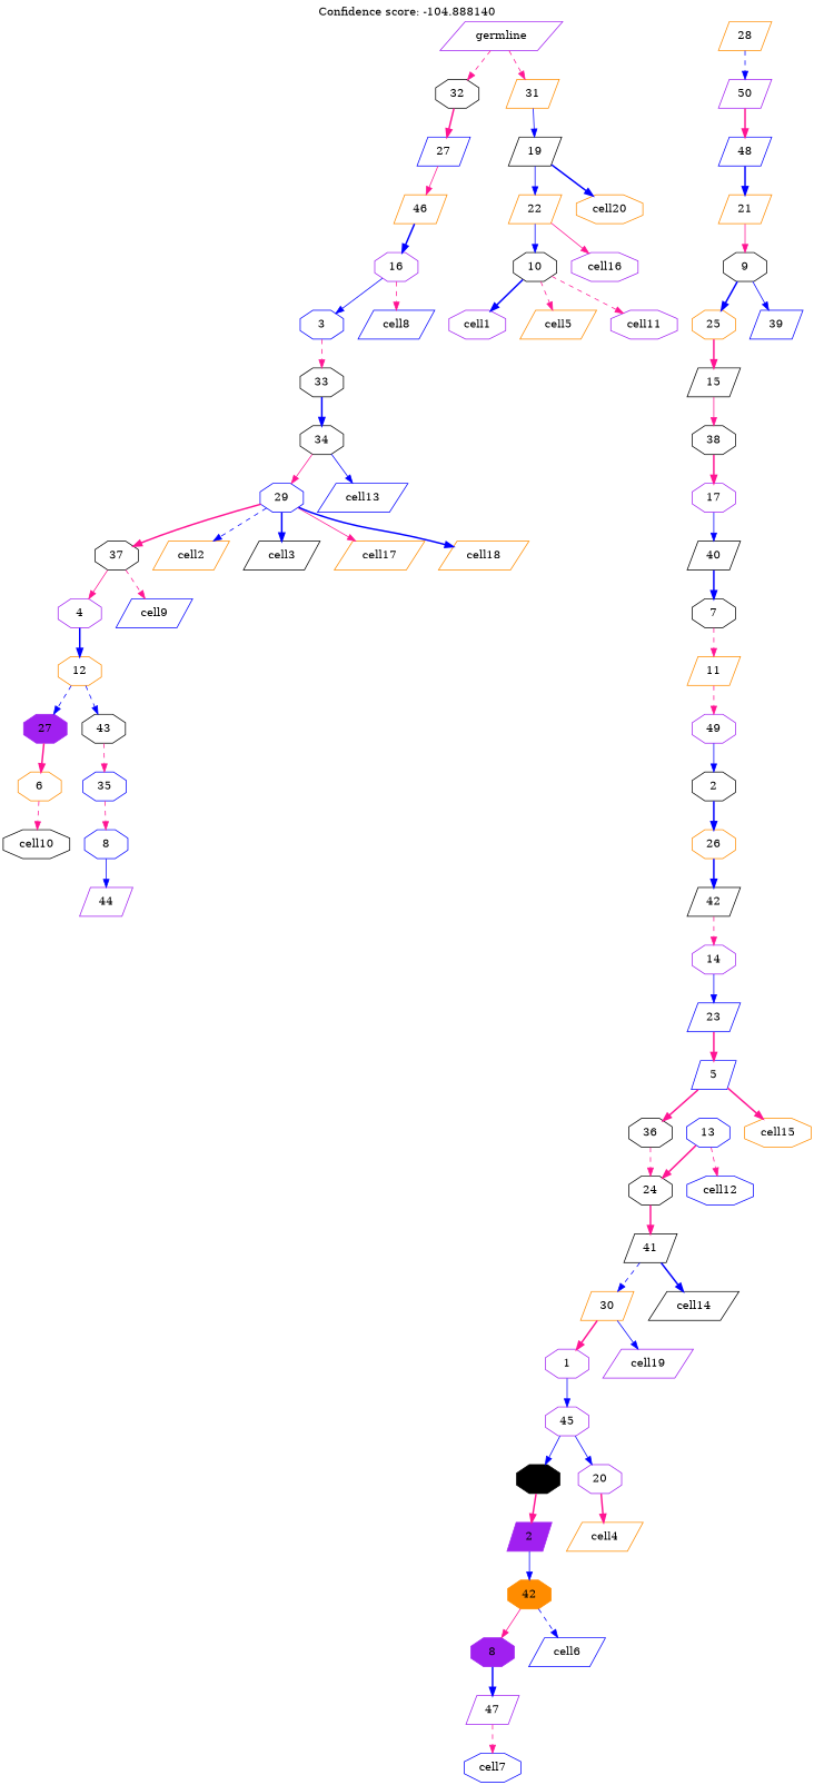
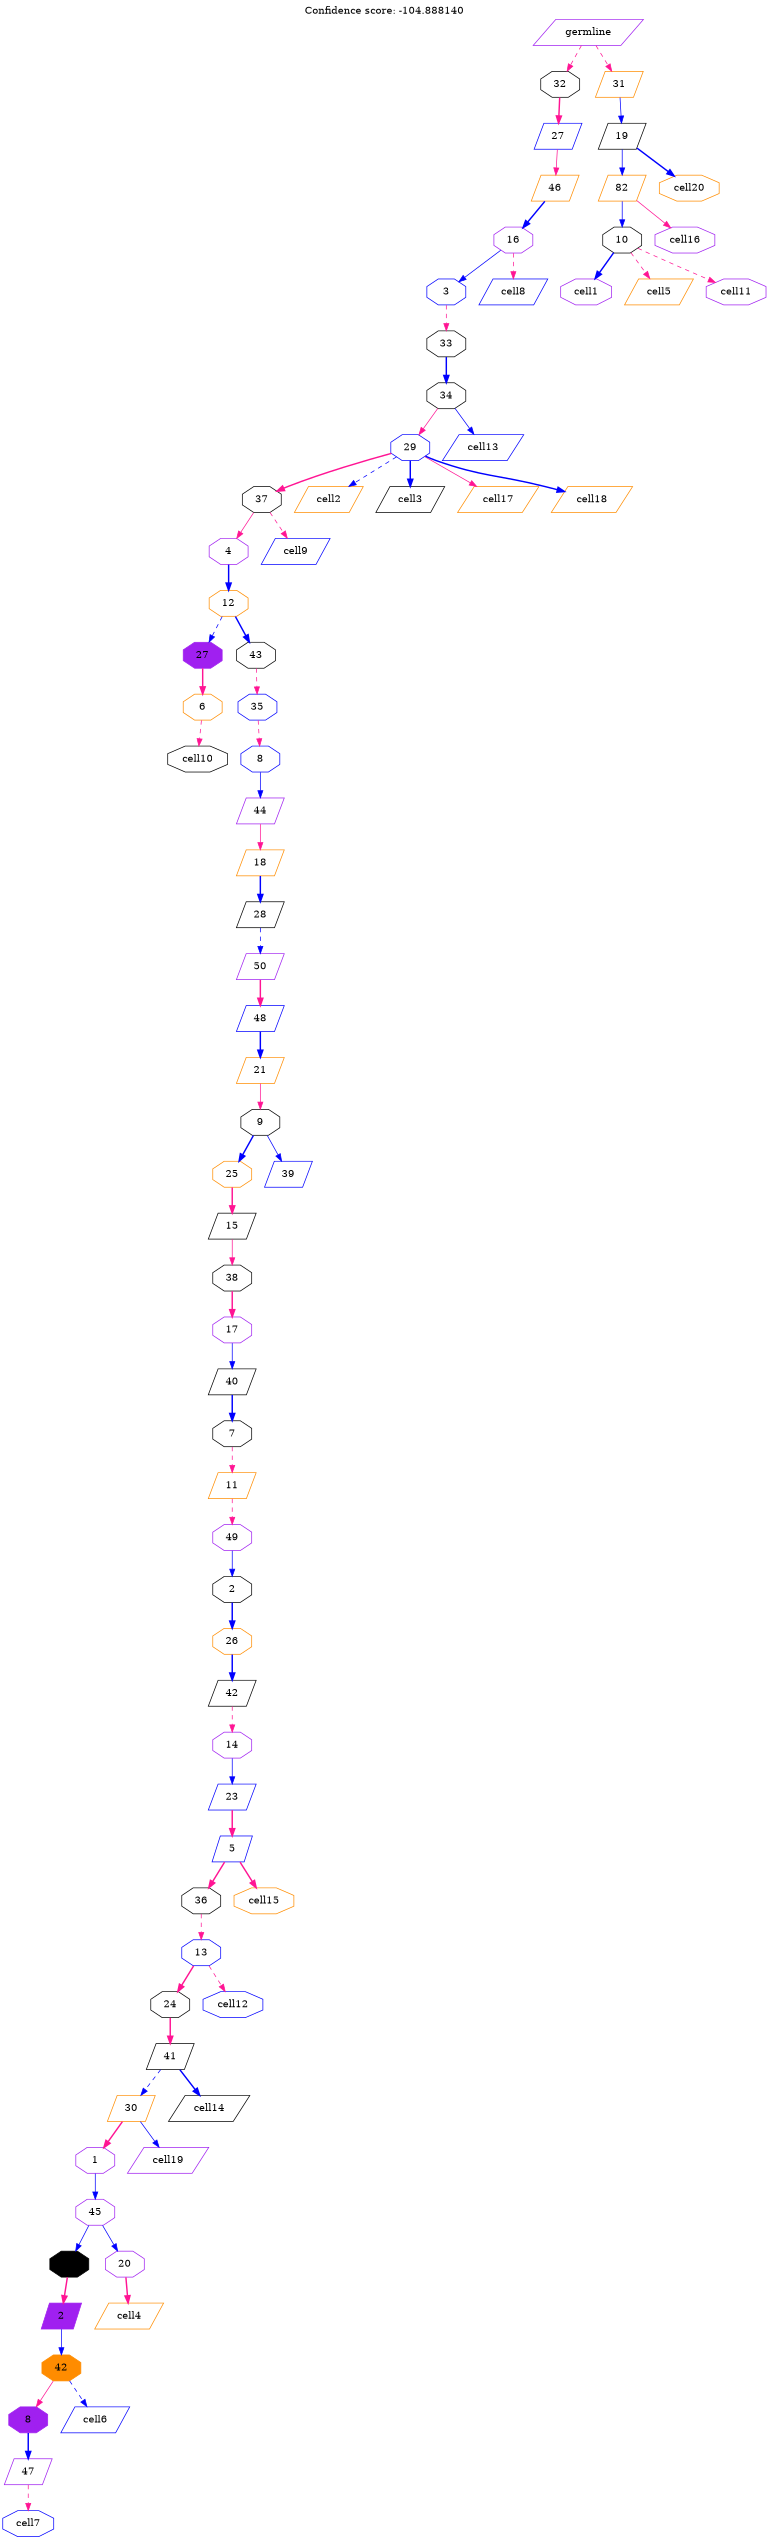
  digraph {
    label="Confidence score: -104.888140"
    labelloc=t
    node [color=black shape=octagon]
    edge [color=deeppink style=bold]
    n1 [color=purple label=27 style=filled]
    n2 [color=darkorange label=6]
    cell10
    n4 [color=purple label=8 style=filled]
    n5 [color=purple label=47 shape=parallelogram]
    cell7 [color=blue]
    n7 [color=darkorange label=42 style=filled]
    cell6 [color=blue shape=parallelogram]
    n9 [color=purple label=2 shape=parallelogram style=filled]
    n10 [label=34 style=filled]
    n11 [color=purple label=45]
    n12 [color=purple label=20]
    cell4 [color=darkorange shape=parallelogram]
    n14 [color=purple label=1]
    n15 [color=darkorange label=30 shape=parallelogram]
    cell19 [color=purple shape=parallelogram]
    n17 [label=41 shape=parallelogram]
    cell14 [shape=parallelogram]
    n19 [label=24]
    n20 [color=blue label=13]
    cell12 [color=blue]
    n22 [label=36]
    n23 [color=blue label=5 shape=parallelogram]
    cell15 [color=darkorange]
    n25 [color=blue label=23 shape=parallelogram]
    n26 [color=purple label=14]
    n27 [label=42 shape=parallelogram]
    n28 [color=darkorange label=26]
    n29 [label=2]
    n30 [color=purple label=49]
    n31 [color=darkorange label=11 shape=parallelogram]
    n32 [label=7]
    n33 [label=40 shape=parallelogram]
    n34 [color=purple label=17]
    n35 [label=38]
    n36 [label=15 shape=parallelogram]
    n37 [color=darkorange label=25]
    n38 [label=9]
    n39 [color=blue label=39 shape=parallelogram]
    n40 [color=darkorange label=21 shape=parallelogram]
    n41 [color=blue label=48 shape=parallelogram]
    n42 [color=purple label=50 shape=parallelogram]
-   n43 [color=darkorange label=28 shape=parallelogram]
+   n43 [label=28 shape=parallelogram]
+   n44 [color=darkorange label=18 shape=parallelogram]
    n45 [color=purple label=44 shape=parallelogram]
    n46 [color=blue label=8]
    n47 [color=blue label=35]
    n48 [label=43]
    n49 [color=darkorange label=12]
    n50 [color=purple label=4]
    n51 [label=37]
    cell9 [color=blue shape=parallelogram]
    n53 [color=blue label=29]
    cell2 [color=darkorange shape=parallelogram]
    cell3 [shape=parallelogram]
    cell17 [color=darkorange shape=parallelogram]
    cell18 [color=darkorange shape=parallelogram]
    n58 [label=34]
    cell13 [color=blue shape=parallelogram]
    n60 [label=33]
    n61 [color=blue label=3]
    n62 [color=purple label=16]
    cell8 [color=blue shape=parallelogram]
    n64 [color=darkorange label=46 shape=parallelogram]
    n65 [color=blue label=27 shape=parallelogram]
    n66 [label=32]
-   n67 [color=darkorange label=22 shape=parallelogram]
+   n67 [color=darkorange label=82 shape=parallelogram]
    n68 [label=10]
    cell16 [color=purple]
    cell1 [color=purple]
    cell5 [color=darkorange shape=parallelogram]
    cell11 [color=purple]
    n73 [label=19 shape=parallelogram]
    cell20 [color=darkorange]
    n75 [color=darkorange label=31 shape=parallelogram]
    n76 [color=purple label=germline shape=parallelogram]
    n1 -> n2
    n2 -> cell10 [style=dashed]
    n4 -> n5 [color=blue]
    n5 -> cell7 [style=dashed]
    n7 -> n4 [style=solid]
    n7 -> cell6 [color=blue style=dashed]
    n9 -> n7 [color=blue style=solid]
    n10 -> n9
    n11 -> n10 [color=blue style=solid]
    n11 -> n12 [color=blue style=solid]
    n12 -> cell4
    n14 -> n11 [color=blue style=solid]
    n15 -> n14
    n15 -> cell19 [color=blue style=solid]
    n17 -> n15 [color=blue style=dashed]
    n17 -> cell14 [color=blue]
    n19 -> n17
    n20 -> n19
    n20 -> cell12 [style=dashed]
-   n22 -> n19 [style=dashed]
+   n22 -> n20 [style=dashed]
    n23 -> n22
    n23 -> cell15
    n25 -> n23
    n26 -> n25 [color=blue style=solid]
    n27 -> n26 [style=dashed]
    n28 -> n27 [color=blue]
    n29 -> n28 [color=blue]
    n30 -> n29 [color=blue style=solid]
    n31 -> n30 [style=dashed]
    n32 -> n31 [style=dashed]
    n33 -> n32 [color=blue]
    n34 -> n33 [color=blue style=solid]
    n35 -> n34
    n36 -> n35 [style=solid]
    n37 -> n36
    n38 -> n37 [color=blue]
    n38 -> n39 [color=blue style=solid]
    n40 -> n38 [style=solid]
    n41 -> n40 [color=blue]
    n42 -> n41
    n43 -> n42 [color=blue style=dashed]
+   n44 -> n43 [color=blue]
+   n45 -> n44 [style=solid]
    n46 -> n45 [color=blue style=solid]
    n47 -> n46 [style=dashed]
    n48 -> n47 [style=dashed]
    n49 -> n1 [color=blue style=dashed]
-   n49 -> n48 [color=blue style=dashed]
+   n49 -> n48 [color=blue]
    n50 -> n49 [color=blue]
    n51 -> n50 [style=solid]
    n51 -> cell9 [style=dashed]
    n53 -> n51
    n53 -> cell2 [color=blue style=dashed]
    n53 -> cell3 [color=blue]
    n53 -> cell17 [style=solid]
    n53 -> cell18 [color=blue]
    n58 -> n53 [style=solid]
    n58 -> cell13 [color=blue style=solid]
    n60 -> n58 [color=blue]
    n61 -> n60 [style=dashed]
    n62 -> n61 [color=blue style=solid]
    n62 -> cell8 [style=dashed]
    n64 -> n62 [color=blue]
    n65 -> n64 [style=solid]
    n66 -> n65
    n67 -> n68 [color=blue style=solid]
    n67 -> cell16 [style=solid]
    n68 -> cell1 [color=blue]
    n68 -> cell5 [style=dashed]
    n68 -> cell11 [style=dashed]
    n73 -> n67 [color=blue style=solid]
    n73 -> cell20 [color=blue]
    n75 -> n73 [color=blue style=solid]
    n76 -> n66 [style=dashed]
    n76 -> n75 [style=dashed]
  }
